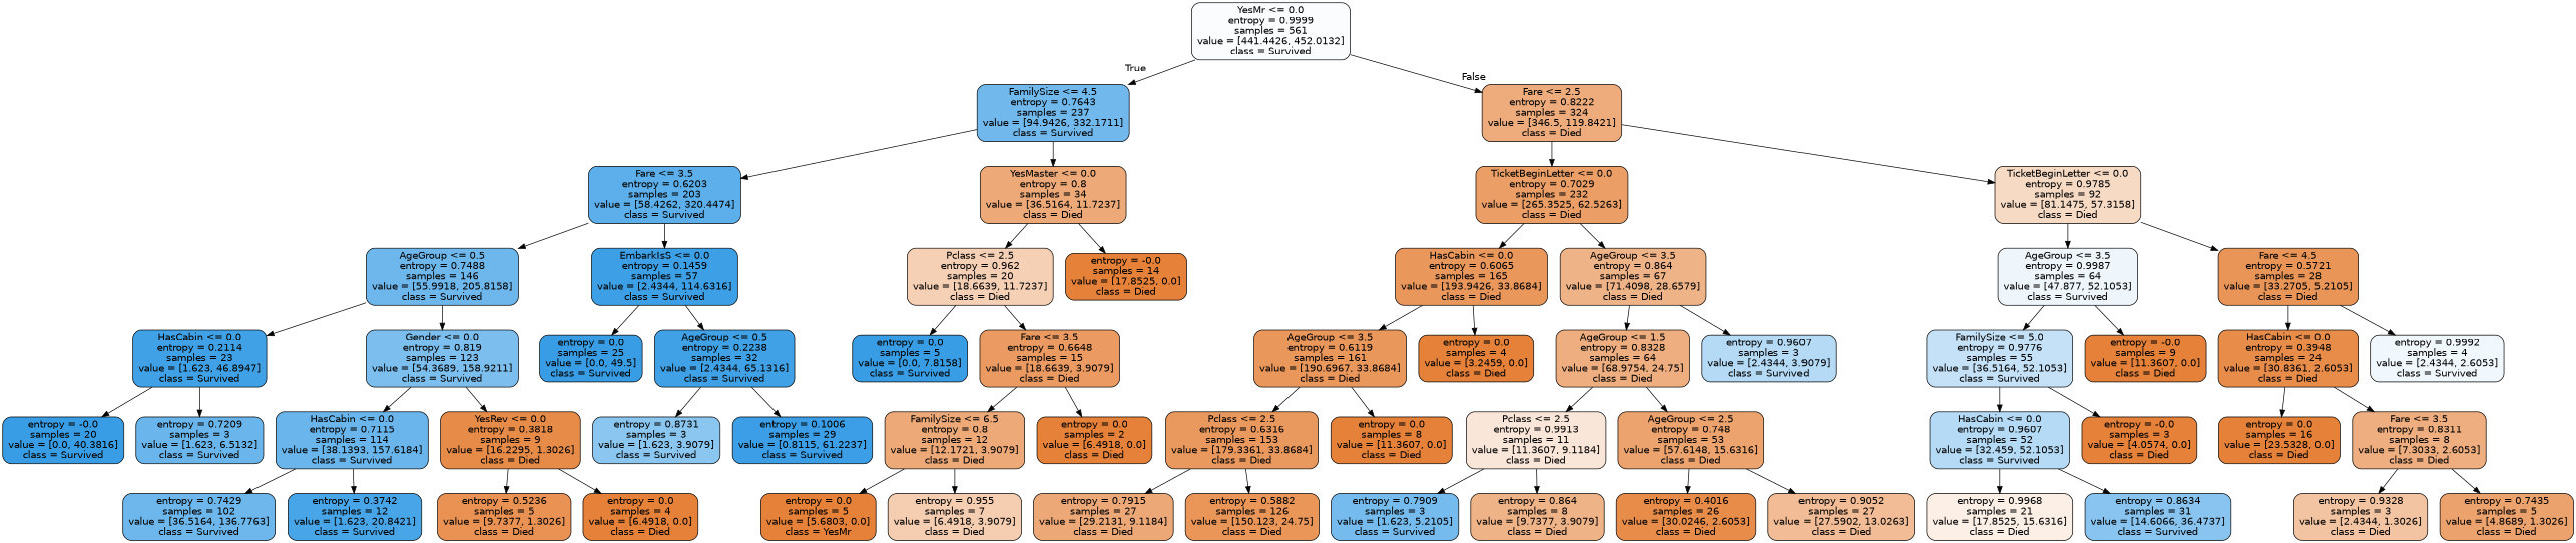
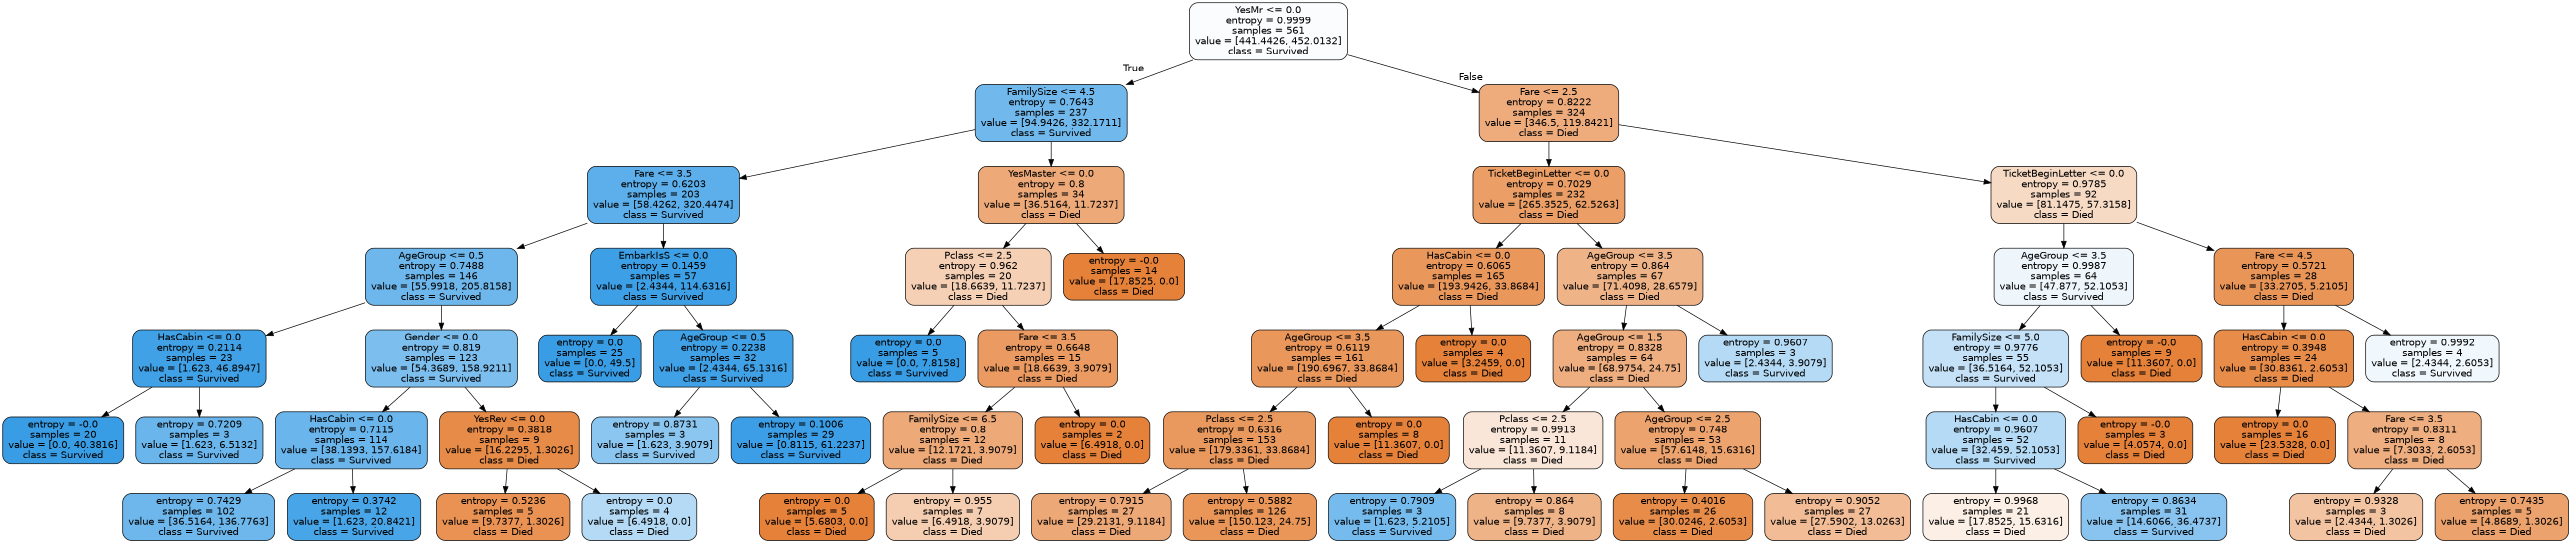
  digraph {
    node [color=black fillcolor="#e58139ff" fontname=helvetica shape=box style="filled, rounded"]
    edge [fontname=helvetica]
    n1 [fillcolor="#399de506" label="YesMr <= 0.0\nentropy = 0.9999\nsamples = 561\nvalue = [441.4426, 452.0132]\nclass = Survived"]
    n2 [fillcolor="#399de5b6" label="FamilySize <= 4.5\nentropy = 0.7643\nsamples = 237\nvalue = [94.9426, 332.1711]\nclass = Survived"]
    n3 [fillcolor="#e58139a7" label="Fare <= 2.5\nentropy = 0.8222\nsamples = 324\nvalue = [346.5, 119.8421]\nclass = Died"]
    n4 [fillcolor="#399de5d1" label="Fare <= 3.5\nentropy = 0.6203\nsamples = 203\nvalue = [58.4262, 320.4474]\nclass = Survived"]
    n5 [fillcolor="#e58139ad" label="YesMaster <= 0.0\nentropy = 0.8\nsamples = 34\nvalue = [36.5164, 11.7237]\nclass = Died"]
    n6 [fillcolor="#e58139c3" label="TicketBeginLetter <= 0.0\nentropy = 0.7029\nsamples = 232\nvalue = [265.3525, 62.5263]\nclass = Died"]
    n7 [fillcolor="#e581394b" label="TicketBeginLetter <= 0.0\nentropy = 0.9785\nsamples = 92\nvalue = [81.1475, 57.3158]\nclass = Died"]
    n8 [fillcolor="#399de5ba" label="AgeGroup <= 0.5\nentropy = 0.7488\nsamples = 146\nvalue = [55.9918, 205.8158]\nclass = Survived"]
    n9 [fillcolor="#399de5fa" label="EmbarkIsS <= 0.0\nentropy = 0.1459\nsamples = 57\nvalue = [2.4344, 114.6316]\nclass = Survived"]
    n10 [fillcolor="#e581395f" label="Pclass <= 2.5\nentropy = 0.962\nsamples = 20\nvalue = [18.6639, 11.7237]\nclass = Died"]
    n11 [label="entropy = -0.0\nsamples = 14\nvalue = [17.8525, 0.0]\nclass = Died"]
    n12 [fillcolor="#399de5f6" label="HasCabin <= 0.0\nentropy = 0.2114\nsamples = 23\nvalue = [1.623, 46.8947]\nclass = Survived"]
    n13 [fillcolor="#399de5a8" label="Gender <= 0.0\nentropy = 0.819\nsamples = 123\nvalue = [54.3689, 158.9211]\nclass = Survived"]
    n14 [fillcolor="#399de5ff" label="entropy = 0.0\nsamples = 25\nvalue = [0.0, 49.5]\nclass = Survived"]
    n15 [fillcolor="#399de5f5" label="AgeGroup <= 0.5\nentropy = 0.2238\nsamples = 32\nvalue = [2.4344, 65.1316]\nclass = Survived"]
    n16 [fillcolor="#399de5ff" label="entropy = -0.0\nsamples = 20\nvalue = [0.0, 40.3816]\nclass = Survived"]
    n17 [fillcolor="#399de5bf" label="entropy = 0.7209\nsamples = 3\nvalue = [1.623, 6.5132]\nclass = Survived"]
    n18 [fillcolor="#399de5c1" label="HasCabin <= 0.0\nentropy = 0.7115\nsamples = 114\nvalue = [38.1393, 157.6184]\nclass = Survived"]
    n19 [fillcolor="#e58139eb" label="YesRev <= 0.0\nentropy = 0.3818\nsamples = 9\nvalue = [16.2295, 1.3026]\nclass = Died"]
    n20 [fillcolor="#399de5bb" label="entropy = 0.7429\nsamples = 102\nvalue = [36.5164, 136.7763]\nclass = Survived"]
    n21 [fillcolor="#399de5eb" label="entropy = 0.3742\nsamples = 12\nvalue = [1.623, 20.8421]\nclass = Survived"]
    n22 [fillcolor="#e58139dd" label="entropy = 0.5236\nsamples = 5\nvalue = [9.7377, 1.3026]\nclass = Died"]
-   n23 [label="entropy = 0.0\nsamples = 4\nvalue = [6.4918, 0.0]\nclass = Died"]
+   n23 [fillcolor="#399de560" label="entropy = 0.0\nsamples = 4\nvalue = [6.4918, 0.0]\nclass = Died"]
    n24 [fillcolor="#399de595" label="entropy = 0.8731\nsamples = 3\nvalue = [1.623, 3.9079]\nclass = Survived"]
    n25 [fillcolor="#399de5fc" label="entropy = 0.1006\nsamples = 29\nvalue = [0.8115, 61.2237]\nclass = Survived"]
    n26 [fillcolor="#399de5ff" label="entropy = 0.0\nsamples = 5\nvalue = [0.0, 7.8158]\nclass = Survived"]
    n27 [fillcolor="#e58139ca" label="Fare <= 3.5\nentropy = 0.6648\nsamples = 15\nvalue = [18.6639, 3.9079]\nclass = Died"]
    n28 [fillcolor="#e58139ad" label="FamilySize <= 6.5\nentropy = 0.8\nsamples = 12\nvalue = [12.1721, 3.9079]\nclass = Died"]
    n29 [label="entropy = 0.0\nsamples = 2\nvalue = [6.4918, 0.0]\nclass = Died"]
-   n30 [label="entropy = 0.0\nsamples = 5\nvalue = [5.6803, 0.0]\nclass = YesMr"]
+   n30 [label="entropy = 0.0\nsamples = 5\nvalue = [5.6803, 0.0]\nclass = Died"]
    n31 [fillcolor="#e5813965" label="entropy = 0.955\nsamples = 7\nvalue = [6.4918, 3.9079]\nclass = Died"]
    n32 [fillcolor="#e58139d2" label="HasCabin <= 0.0\nentropy = 0.6065\nsamples = 165\nvalue = [193.9426, 33.8684]\nclass = Died"]
    n33 [fillcolor="#e5813999" label="AgeGroup <= 3.5\nentropy = 0.864\nsamples = 67\nvalue = [71.4098, 28.6579]\nclass = Died"]
    n34 [fillcolor="#399de515" label="AgeGroup <= 3.5\nentropy = 0.9987\nsamples = 64\nvalue = [47.877, 52.1053]\nclass = Survived"]
    n35 [fillcolor="#e58139d7" label="Fare <= 4.5\nentropy = 0.5721\nsamples = 28\nvalue = [33.2705, 5.2105]\nclass = Died"]
    n36 [fillcolor="#e58139d2" label="AgeGroup <= 3.5\nentropy = 0.6119\nsamples = 161\nvalue = [190.6967, 33.8684]\nclass = Died"]
    n37 [label="entropy = 0.0\nsamples = 4\nvalue = [3.2459, 0.0]\nclass = Died"]
    n38 [fillcolor="#e58139a4" label="AgeGroup <= 1.5\nentropy = 0.8328\nsamples = 64\nvalue = [68.9754, 24.75]\nclass = Died"]
    n39 [fillcolor="#399de560" label="entropy = 0.9607\nsamples = 3\nvalue = [2.4344, 3.9079]\nclass = Survived"]
    n40 [fillcolor="#e58139cf" label="Pclass <= 2.5\nentropy = 0.6316\nsamples = 153\nvalue = [179.3361, 33.8684]\nclass = Died"]
    n41 [label="entropy = 0.0\nsamples = 8\nvalue = [11.3607, 0.0]\nclass = Died"]
    n42 [fillcolor="#e58139af" label="entropy = 0.7915\nsamples = 27\nvalue = [29.2131, 9.1184]\nclass = Died"]
    n43 [fillcolor="#e58139d5" label="entropy = 0.5882\nsamples = 126\nvalue = [150.123, 24.75]\nclass = Died"]
    n44 [fillcolor="#e5813932" label="Pclass <= 2.5\nentropy = 0.9913\nsamples = 11\nvalue = [11.3607, 9.1184]\nclass = Died"]
    n45 [fillcolor="#e58139ba" label="AgeGroup <= 2.5\nentropy = 0.748\nsamples = 53\nvalue = [57.6148, 15.6316]\nclass = Died"]
    n46 [fillcolor="#399de5b0" label="entropy = 0.7909\nsamples = 3\nvalue = [1.623, 5.2105]\nclass = Survived"]
    n47 [fillcolor="#e5813999" label="entropy = 0.864\nsamples = 8\nvalue = [9.7377, 3.9079]\nclass = Died"]
    n48 [fillcolor="#e58139e9" label="entropy = 0.4016\nsamples = 26\nvalue = [30.0246, 2.6053]\nclass = Died"]
    n49 [fillcolor="#e5813987" label="entropy = 0.9052\nsamples = 27\nvalue = [27.5902, 13.0263]\nclass = Died"]
    n50 [fillcolor="#399de54c" label="FamilySize <= 5.0\nentropy = 0.9776\nsamples = 55\nvalue = [36.5164, 52.1053]\nclass = Survived"]
    n51 [label="entropy = -0.0\nsamples = 9\nvalue = [11.3607, 0.0]\nclass = Died"]
    n52 [fillcolor="#e58139e9" label="HasCabin <= 0.0\nentropy = 0.3948\nsamples = 24\nvalue = [30.8361, 2.6053]\nclass = Died"]
    n53 [fillcolor="#399de511" label="entropy = 0.9992\nsamples = 4\nvalue = [2.4344, 2.6053]\nclass = Survived"]
    n54 [fillcolor="#399de560" label="HasCabin <= 0.0\nentropy = 0.9607\nsamples = 52\nvalue = [32.459, 52.1053]\nclass = Survived"]
    n55 [label="entropy = -0.0\nsamples = 3\nvalue = [4.0574, 0.0]\nclass = Died"]
    n56 [fillcolor="#e5813920" label="entropy = 0.9968\nsamples = 21\nvalue = [17.8525, 15.6316]\nclass = Died"]
    n57 [fillcolor="#399de599" label="entropy = 0.8634\nsamples = 31\nvalue = [14.6066, 36.4737]\nclass = Survived"]
    n58 [label="entropy = 0.0\nsamples = 16\nvalue = [23.5328, 0.0]\nclass = Died"]
    n59 [fillcolor="#e58139a4" label="Fare <= 3.5\nentropy = 0.8311\nsamples = 8\nvalue = [7.3033, 2.6053]\nclass = Died"]
    n60 [fillcolor="#e5813977" label="entropy = 0.9328\nsamples = 3\nvalue = [2.4344, 1.3026]\nclass = Died"]
    n61 [fillcolor="#e58139bb" label="entropy = 0.7435\nsamples = 5\nvalue = [4.8689, 1.3026]\nclass = Died"]
    n1 -> n2 [headlabel=True labelangle=45 labeldistance=2.5]
    n1 -> n3 [headlabel=False labelangle=-45 labeldistance=2.5]
    n2 -> n4
    n2 -> n5
    n3 -> n6
    n3 -> n7
    n4 -> n8
    n4 -> n9
    n5 -> n10
    n5 -> n11
    n6 -> n32
    n6 -> n33
    n7 -> n34
    n7 -> n35
    n8 -> n12
    n8 -> n13
    n9 -> n14
    n9 -> n15
    n10 -> n26
    n10 -> n27
    n12 -> n16
    n12 -> n17
    n13 -> n18
    n13 -> n19
    n15 -> n24
    n15 -> n25
    n18 -> n20
    n18 -> n21
    n19 -> n22
    n19 -> n23
    n27 -> n28
    n27 -> n29
    n28 -> n30
    n28 -> n31
    n32 -> n36
    n32 -> n37
    n33 -> n38
    n33 -> n39
    n34 -> n50
    n34 -> n51
    n35 -> n52
    n35 -> n53
    n36 -> n40
    n36 -> n41
    n38 -> n44
    n38 -> n45
    n40 -> n42
    n40 -> n43
    n44 -> n46
    n44 -> n47
    n45 -> n48
    n45 -> n49
    n50 -> n54
    n50 -> n55
    n52 -> n58
    n52 -> n59
    n54 -> n56
    n54 -> n57
    n59 -> n60
    n59 -> n61
  }
